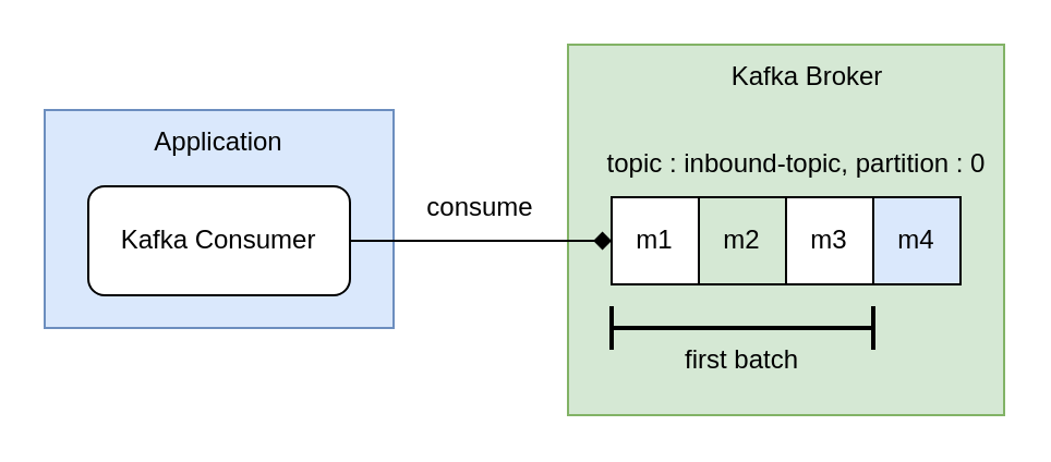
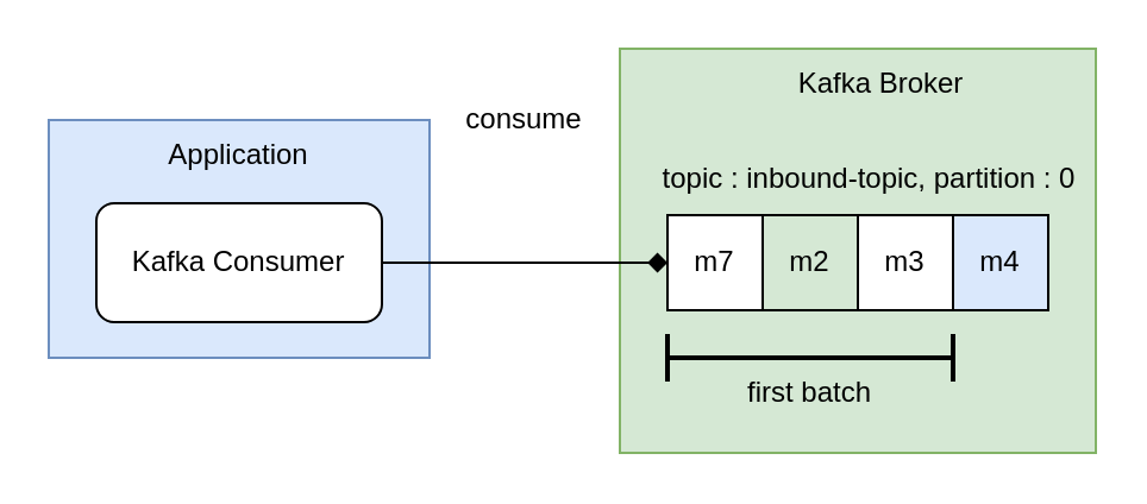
  <mxCell id="0" />
  <mxCell id="1" parent="0" />
  <mxCell id="2" value="" style="rounded=0;whiteSpace=wrap;html=1;fillColor=#dae8fc;strokeColor=#6c8ebf;" vertex="1" parent="1"><mxGeometry x="20" y="50" width="160" height="100" as="geometry" /></mxCell>
  <mxCell id="3" value="Application" style="text;html=1;align=center;verticalAlign=middle;whiteSpace=wrap;rounded=0;" vertex="1" parent="1"><mxGeometry x="50" y="50" width="100" height="30" as="geometry" /></mxCell>
  <mxCell id="4" value="Kafka Consumer" style="rounded=1;whiteSpace=wrap;html=1;" vertex="1" parent="1"><mxGeometry x="40" y="85" width="120" height="50" as="geometry" /></mxCell>
  <mxCell id="5" value="" style="rounded=0;whiteSpace=wrap;html=1;fillColor=#d5e8d4;strokeColor=#82b366;" vertex="1" parent="1"><mxGeometry x="260" y="20" width="200" height="170" as="geometry" /></mxCell>
  <mxCell id="6" value="Kafka Broker" style="text;html=1;align=center;verticalAlign=middle;whiteSpace=wrap;rounded=0;" vertex="1" parent="1"><mxGeometry x="320" y="20" width="100" height="30" as="geometry" /></mxCell>
  <mxCell id="7" value="topic : inbound-topic, partition : 0" style="text;html=1;align=center;verticalAlign=middle;whiteSpace=wrap;rounded=0;" vertex="1" parent="1"><mxGeometry x="270" y="60" width="190" height="30" as="geometry" /></mxCell>
  <mxCell id="8" value="" style="group" vertex="1" connectable="0" parent="1"><mxGeometry x="280" y="90" width="160" height="40" as="geometry" /></mxCell>
- <mxCell id="9" value="m1" style="rounded=0;whiteSpace=wrap;html=1;" vertex="1" parent="8"><mxGeometry width="40" height="40" as="geometry" /></mxCell>
+ <mxCell id="9" value="m7" style="rounded=0;whiteSpace=wrap;html=1;" vertex="1" parent="8"><mxGeometry width="40" height="40" as="geometry" /></mxCell>
  <mxCell id="10" value="m2" style="rounded=0;whiteSpace=wrap;html=1;fillColor=#d5e8d4;" vertex="1" parent="8"><mxGeometry x="40" width="40" height="40" as="geometry" /></mxCell>
  <mxCell id="11" value="m3" style="rounded=0;whiteSpace=wrap;html=1;" vertex="1" parent="8"><mxGeometry x="80" width="40" height="40" as="geometry" /></mxCell>
  <mxCell id="12" value="m4" style="rounded=0;whiteSpace=wrap;html=1;fillColor=#dae8fc;" vertex="1" parent="8"><mxGeometry x="120" width="40" height="40" as="geometry" /></mxCell>
  <mxCell id="13" value="" style="shape=crossbar;whiteSpace=wrap;html=1;rounded=1;strokeWidth=2;" vertex="1" parent="1"><mxGeometry x="280" y="140" width="120" height="20" as="geometry" /></mxCell>
  <mxCell id="14" value="first batch" style="text;html=1;align=center;verticalAlign=middle;whiteSpace=wrap;rounded=0;" vertex="1" parent="1"><mxGeometry x="310" y="150" width="60" height="30" as="geometry" /></mxCell>
  <mxCell id="15" style="edgeStyle=orthogonalEdgeStyle;rounded=0;orthogonalLoop=1;jettySize=auto;html=1;entryX=0;entryY=0.5;entryDx=0;entryDy=0;endArrow=diamond;" edge="1" parent="1" source="4" target="9"><mxGeometry relative="1" as="geometry" /></mxCell>
- <mxCell id="16" value="consume" style="text;html=1;align=center;verticalAlign=middle;whiteSpace=wrap;rounded=0;" vertex="1" parent="1"><mxGeometry x="190" y="80" width="60" height="30" as="geometry" /></mxCell>
+ <mxCell id="16" value="consume" style="text;html=1;align=center;verticalAlign=middle;whiteSpace=wrap;rounded=0;" vertex="1" parent="1"><mxGeometry x="190" y="35" width="60" height="30" as="geometry" /></mxCell>
